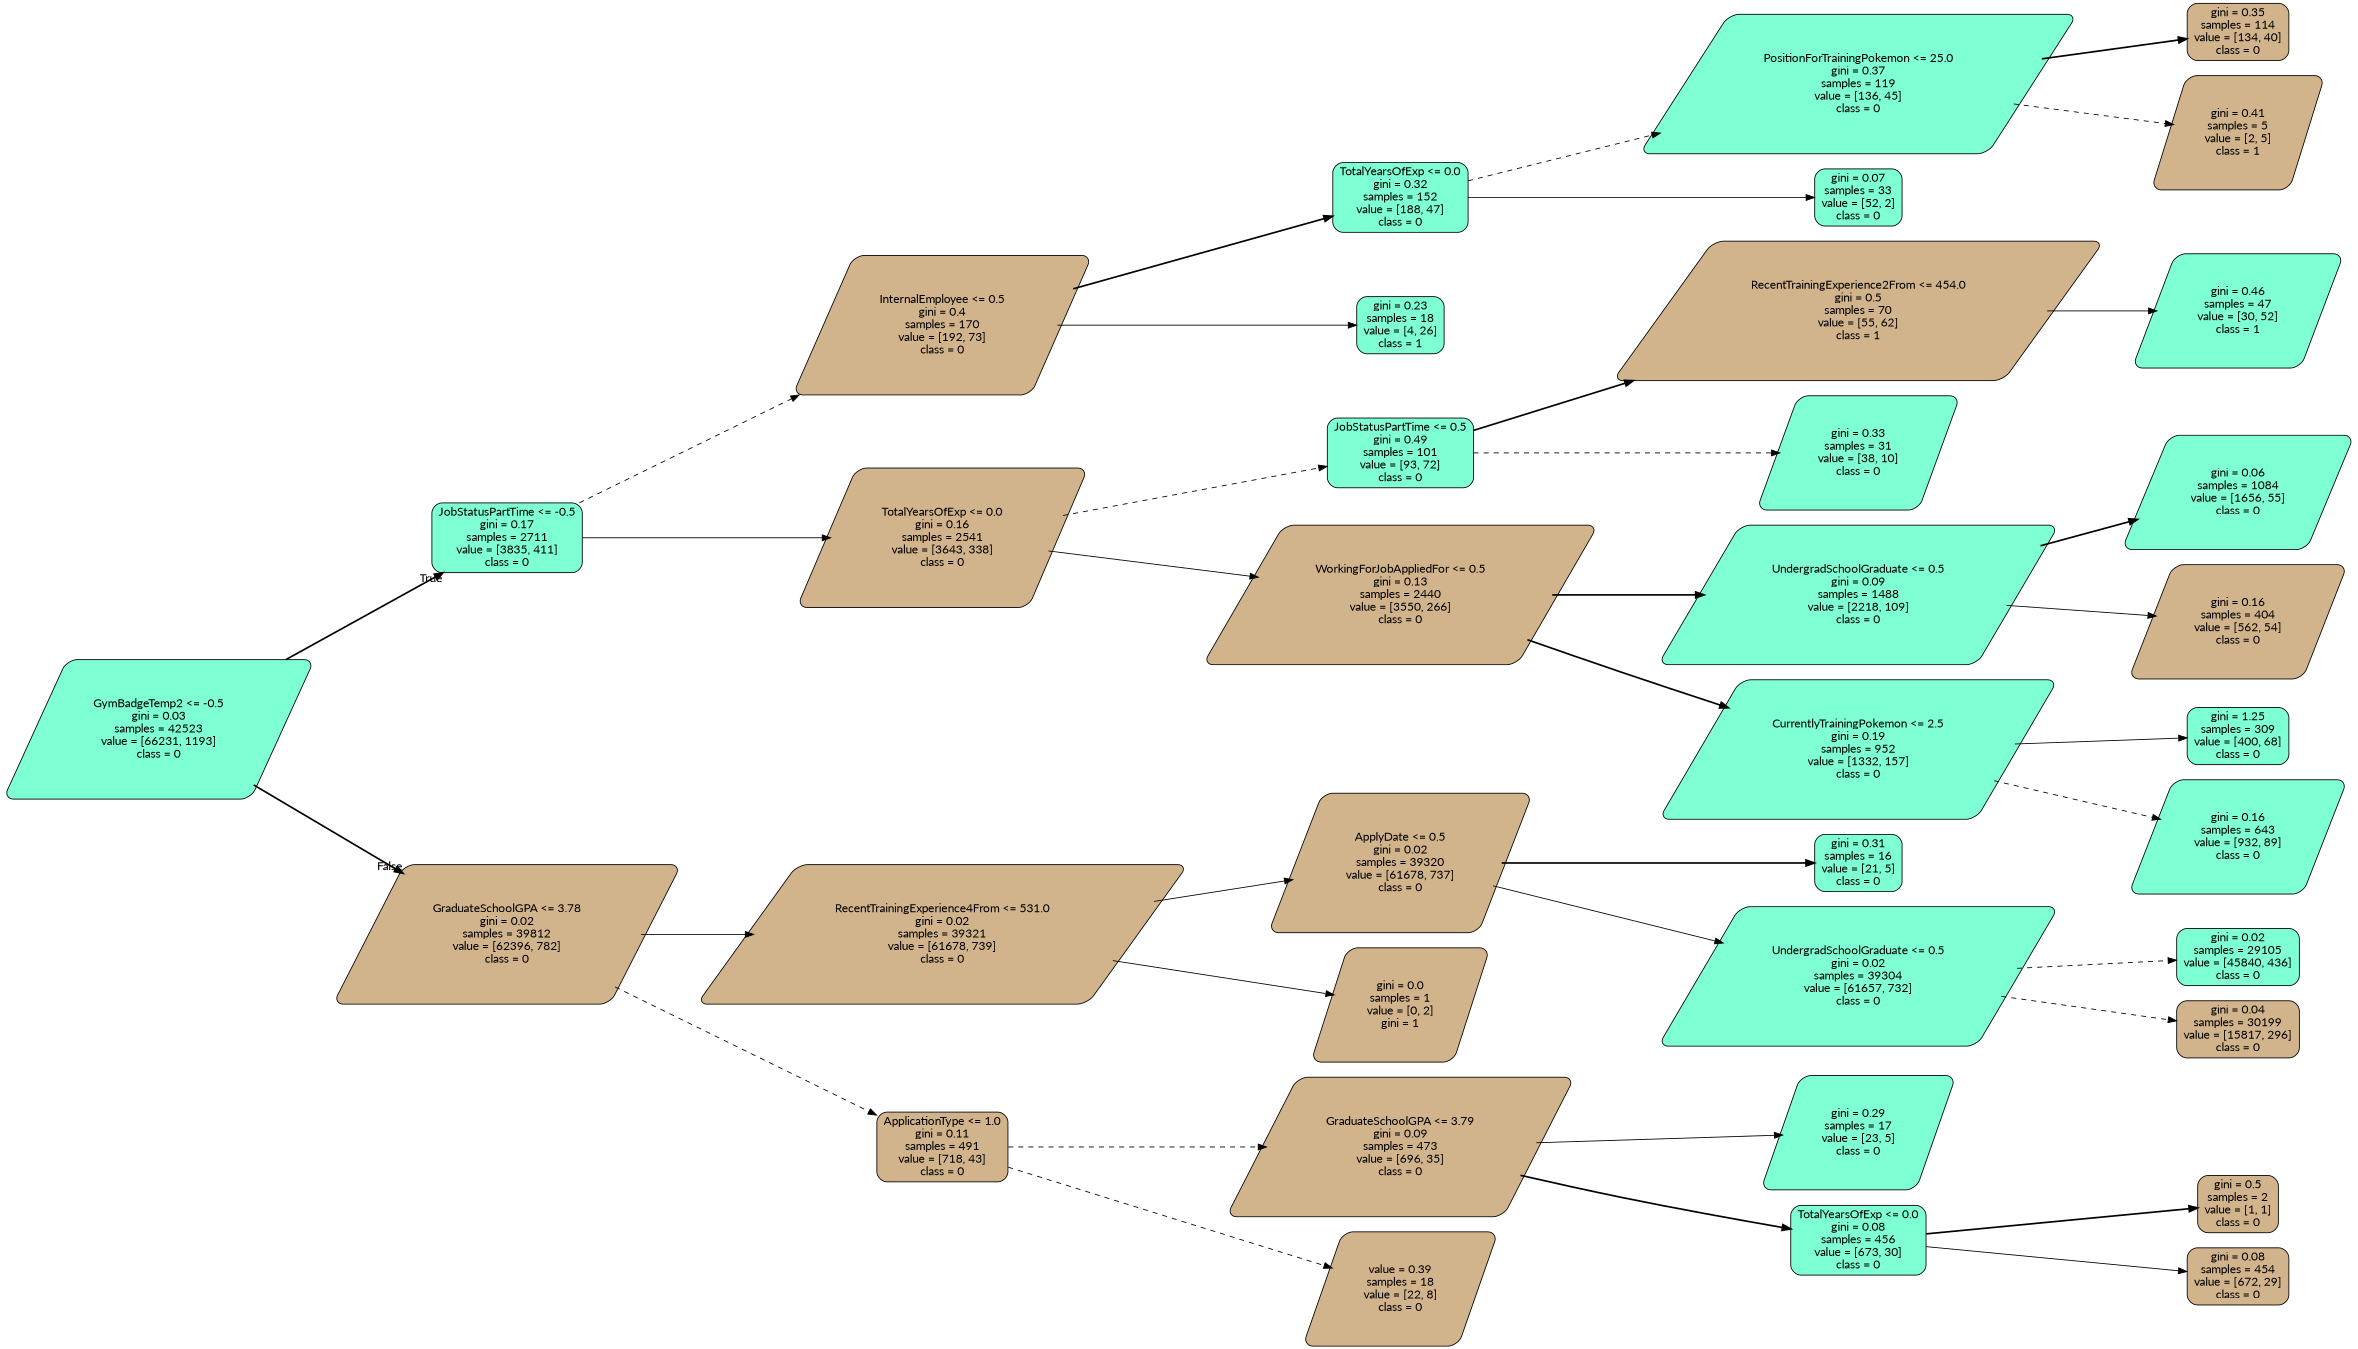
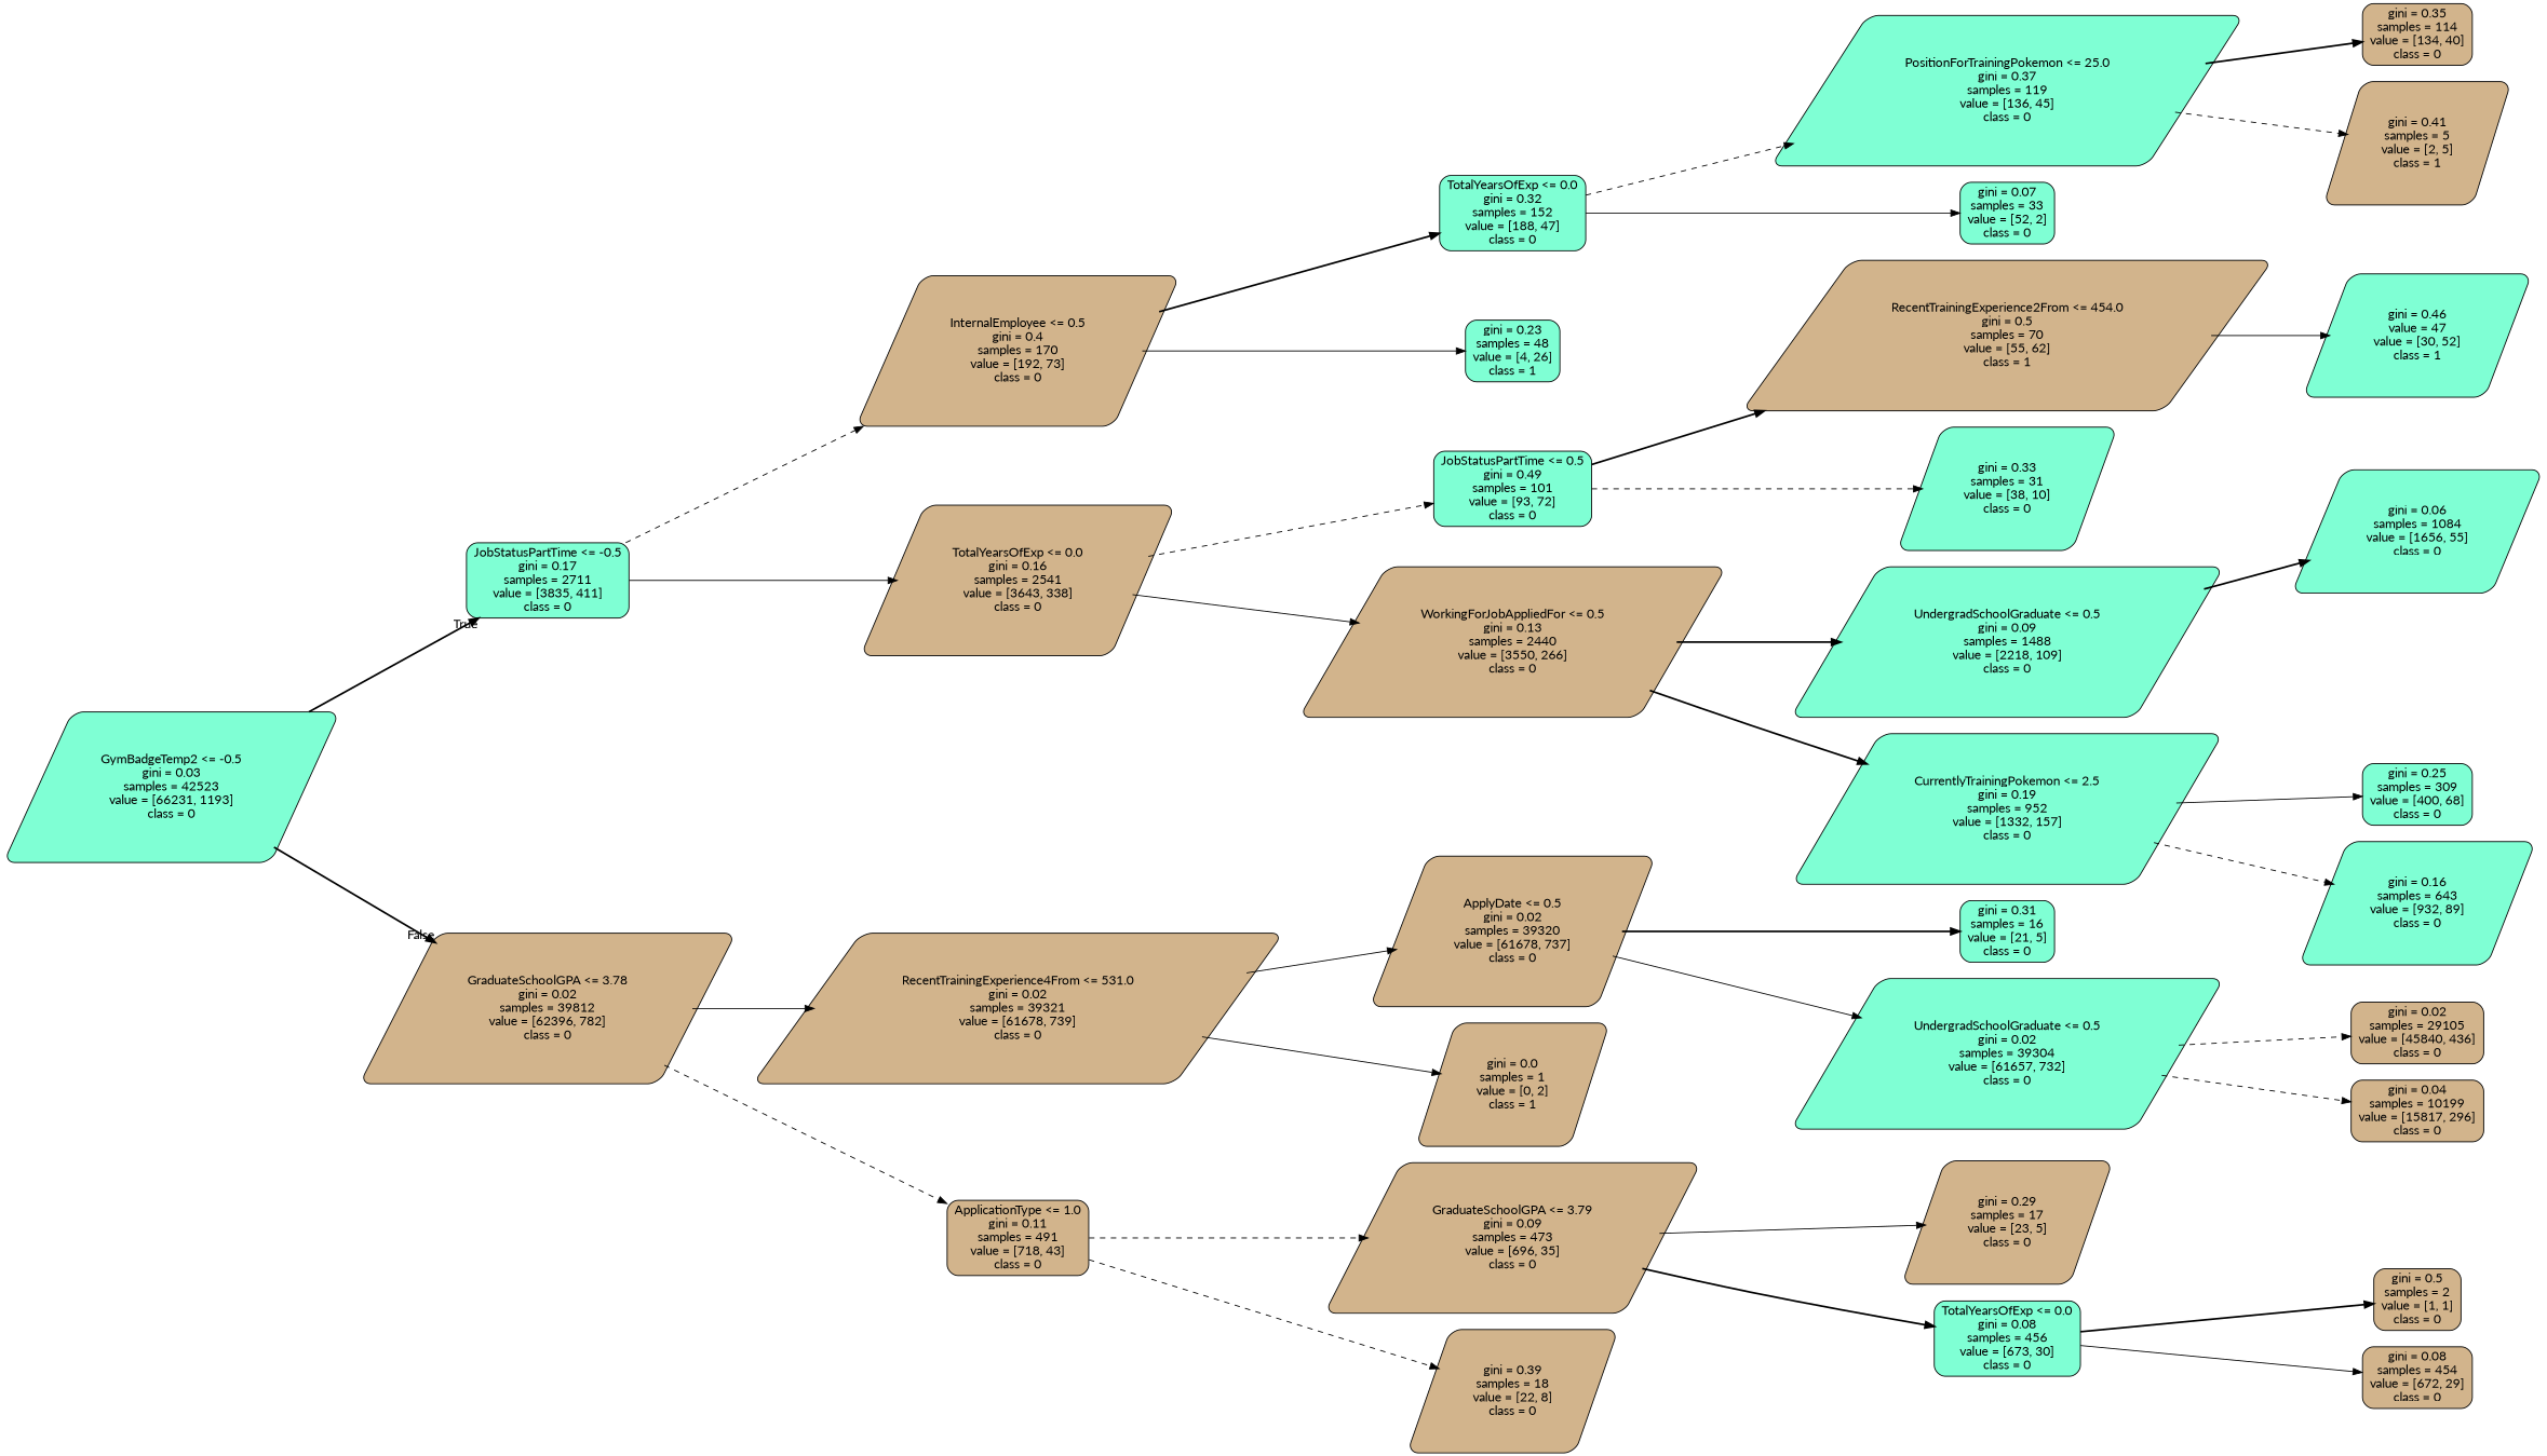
  digraph {
    fontname=Lato
    rankdir=LR
    node [color=black fillcolor=aquamarine fontname=Lato shape=parallelogram style="filled, rounded"]
    edge [fontname=Lato style=solid]
    n1 [label="GymBadgeTemp2 <= -0.5\ngini = 0.03\nsamples = 42523\nvalue = [66231, 1193]\nclass = 0"]
    n2 [label="JobStatusPartTime <= -0.5\ngini = 0.17\nsamples = 2711\nvalue = [3835, 411]\nclass = 0" shape=box]
    n3 [fillcolor=tan label="GraduateSchoolGPA <= 3.78\ngini = 0.02\nsamples = 39812\nvalue = [62396, 782]\nclass = 0"]
    n4 [fillcolor=tan label="InternalEmployee <= 0.5\ngini = 0.4\nsamples = 170\nvalue = [192, 73]\nclass = 0"]
    n5 [fillcolor=tan label="TotalYearsOfExp <= 0.0\ngini = 0.16\nsamples = 2541\nvalue = [3643, 338]\nclass = 0"]
    n6 [fillcolor=tan label="RecentTrainingExperience4From <= 531.0\ngini = 0.02\nsamples = 39321\nvalue = [61678, 739]\nclass = 0"]
    n7 [fillcolor=tan label="ApplicationType <= 1.0\ngini = 0.11\nsamples = 491\nvalue = [718, 43]\nclass = 0" shape=box]
    n8 [label="TotalYearsOfExp <= 0.0\ngini = 0.32\nsamples = 152\nvalue = [188, 47]\nclass = 0" shape=box]
-   n9 [label="gini = 0.23\nsamples = 18\nvalue = [4, 26]\nclass = 1" shape=box]
+   n9 [label="gini = 0.23\nsamples = 48\nvalue = [4, 26]\nclass = 1" shape=box]
    n10 [label="JobStatusPartTime <= 0.5\ngini = 0.49\nsamples = 101\nvalue = [93, 72]\nclass = 0" shape=box]
    n11 [fillcolor=tan label="WorkingForJobAppliedFor <= 0.5\ngini = 0.13\nsamples = 2440\nvalue = [3550, 266]\nclass = 0"]
    n12 [label="PositionForTrainingPokemon <= 25.0\ngini = 0.37\nsamples = 119\nvalue = [136, 45]\nclass = 0"]
    n13 [label="gini = 0.07\nsamples = 33\nvalue = [52, 2]\nclass = 0" shape=box]
    n14 [fillcolor=tan label="gini = 0.35\nsamples = 114\nvalue = [134, 40]\nclass = 0" shape=box]
    n15 [fillcolor=tan label="gini = 0.41\nsamples = 5\nvalue = [2, 5]\nclass = 1"]
    n16 [fillcolor=tan label="RecentTrainingExperience2From <= 454.0\ngini = 0.5\nsamples = 70\nvalue = [55, 62]\nclass = 1"]
    n17 [label="gini = 0.33\nsamples = 31\nvalue = [38, 10]\nclass = 0"]
    n18 [label="UndergradSchoolGraduate <= 0.5\ngini = 0.09\nsamples = 1488\nvalue = [2218, 109]\nclass = 0"]
    n19 [label="CurrentlyTrainingPokemon <= 2.5\ngini = 0.19\nsamples = 952\nvalue = [1332, 157]\nclass = 0"]
-   n20 [label="gini = 0.46\nsamples = 47\nvalue = [30, 52]\nclass = 1"]
+   n20 [label="gini = 0.46\nvalue = 47\nvalue = [30, 52]\nclass = 1"]
    n21 [label="gini = 0.06\nsamples = 1084\nvalue = [1656, 55]\nclass = 0"]
-   n22 [fillcolor=tan label="gini = 0.16\nsamples = 404\nvalue = [562, 54]\nclass = 0"]
-   n23 [label="gini = 1.25\nsamples = 309\nvalue = [400, 68]\nclass = 0" shape=box]
+   n23 [label="gini = 0.25\nsamples = 309\nvalue = [400, 68]\nclass = 0" shape=box]
    n24 [label="gini = 0.16\nsamples = 643\nvalue = [932, 89]\nclass = 0"]
    n25 [fillcolor=tan label="ApplyDate <= 0.5\ngini = 0.02\nsamples = 39320\nvalue = [61678, 737]\nclass = 0"]
-   n26 [fillcolor=tan label="gini = 0.0\nsamples = 1\nvalue = [0, 2]\ngini = 1"]
+   n26 [fillcolor=tan label="gini = 0.0\nsamples = 1\nvalue = [0, 2]\nclass = 1"]
    n27 [fillcolor=tan label="GraduateSchoolGPA <= 3.79\ngini = 0.09\nsamples = 473\nvalue = [696, 35]\nclass = 0"]
-   n28 [fillcolor=tan label="value = 0.39\nsamples = 18\nvalue = [22, 8]\nclass = 0"]
+   n28 [fillcolor=tan label="gini = 0.39\nsamples = 18\nvalue = [22, 8]\nclass = 0"]
    n29 [label="gini = 0.31\nsamples = 16\nvalue = [21, 5]\nclass = 0" shape=box]
    n30 [label="UndergradSchoolGraduate <= 0.5\ngini = 0.02\nsamples = 39304\nvalue = [61657, 732]\nclass = 0"]
-   n31 [label="gini = 0.02\nsamples = 29105\nvalue = [45840, 436]\nclass = 0" shape=box]
-   n32 [fillcolor=tan label="gini = 0.04\nsamples = 30199\nvalue = [15817, 296]\nclass = 0" shape=box]
-   n33 [label="gini = 0.29\nsamples = 17\nvalue = [23, 5]\nclass = 0"]
+   n31 [fillcolor=tan label="gini = 0.02\nsamples = 29105\nvalue = [45840, 436]\nclass = 0" shape=box]
+   n32 [fillcolor=tan label="gini = 0.04\nsamples = 10199\nvalue = [15817, 296]\nclass = 0" shape=box]
+   n33 [fillcolor=tan label="gini = 0.29\nsamples = 17\nvalue = [23, 5]\nclass = 0"]
    n34 [label="TotalYearsOfExp <= 0.0\ngini = 0.08\nsamples = 456\nvalue = [673, 30]\nclass = 0" shape=box]
    n35 [fillcolor=tan label="gini = 0.5\nsamples = 2\nvalue = [1, 1]\nclass = 0" shape=box]
    n36 [fillcolor=tan label="gini = 0.08\nsamples = 454\nvalue = [672, 29]\nclass = 0" shape=box]
    n1 -> n2 [headlabel=True labelangle=45 labeldistance=2.5 style=bold]
    n1 -> n3 [headlabel=False labelangle=-45 labeldistance=2.5 style=bold]
    n2 -> n4 [style=dashed]
    n2 -> n5
    n3 -> n6
    n3 -> n7 [style=dashed]
    n4 -> n8 [style=bold]
    n4 -> n9
    n5 -> n10 [style=dashed]
    n5 -> n11
    n6 -> n25
    n6 -> n26
    n7 -> n27 [style=dashed]
    n7 -> n28 [style=dashed]
    n8 -> n12 [style=dashed]
    n8 -> n13
    n10 -> n16 [style=bold]
    n10 -> n17 [style=dashed]
    n11 -> n18 [style=bold]
    n11 -> n19 [style=bold]
    n12 -> n14 [style=bold]
    n12 -> n15 [style=dashed]
    n16 -> n20
    n18 -> n21 [style=bold]
-   n18 -> n22
    n19 -> n23
    n19 -> n24 [style=dashed]
    n25 -> n29 [style=bold]
    n25 -> n30
    n27 -> n33
    n27 -> n34 [style=bold]
    n30 -> n31 [style=dashed]
    n30 -> n32 [style=dashed]
    n34 -> n35 [style=bold]
    n34 -> n36
  }
